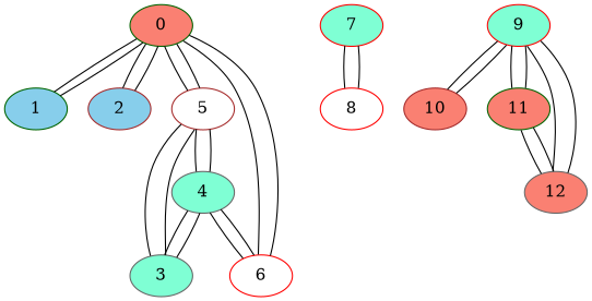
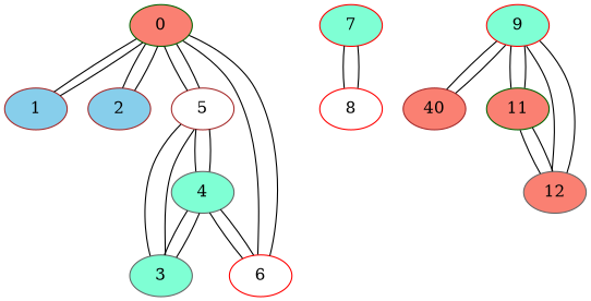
  graph {
    node [color=brown fillcolor=salmon style=filled]
    0 [color=darkgreen]
-   1 [color=darkgreen fillcolor=skyblue]
+   1 [fillcolor=skyblue]
    2 [fillcolor=skyblue]
    5 [fillcolor=white]
    6 [color=red fillcolor=white]
    3 [color=gray40 fillcolor=aquamarine]
    4 [color=gray40 fillcolor=aquamarine]
    7 [color=red fillcolor=aquamarine]
    8 [color=red fillcolor=white]
    9 [color=red fillcolor=aquamarine]
-   10
+   10 [label=40]
    11 [color=darkgreen]
    12 [color=gray40]
    0 -- 1
    0 -- 2
    0 -- 5
    0 -- 6
    1 -- 0
    2 -- 0
    5 -- 0
    5 -- 3
    5 -- 4
    6 -- 0
    6 -- 4
    3 -- 5
    3 -- 4
    4 -- 5
    4 -- 6
    4 -- 3
    7 -- 8
    8 -- 7
    9 -- 10
    9 -- 11
    9 -- 12
    10 -- 9
    11 -- 9
    11 -- 12
    12 -- 9
    12 -- 11
  }
